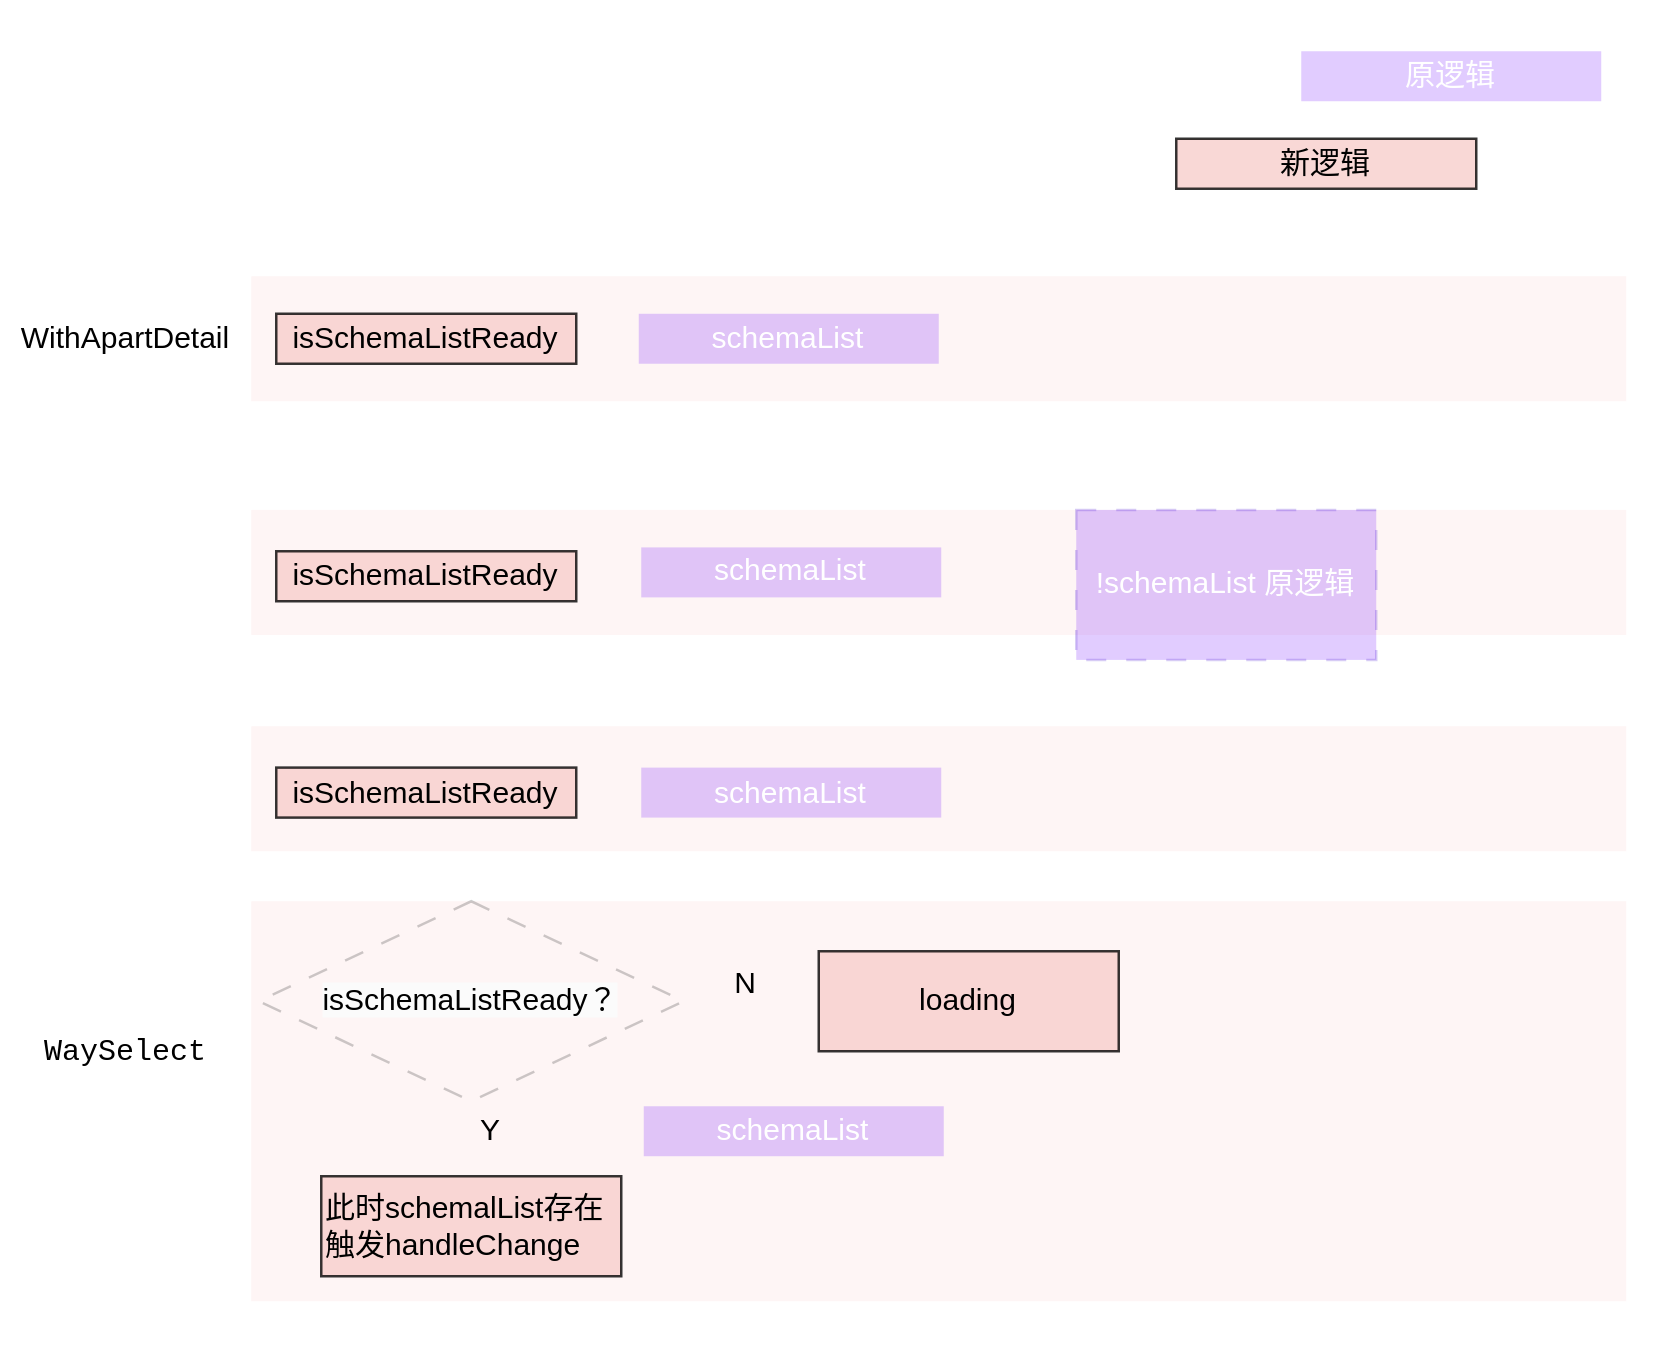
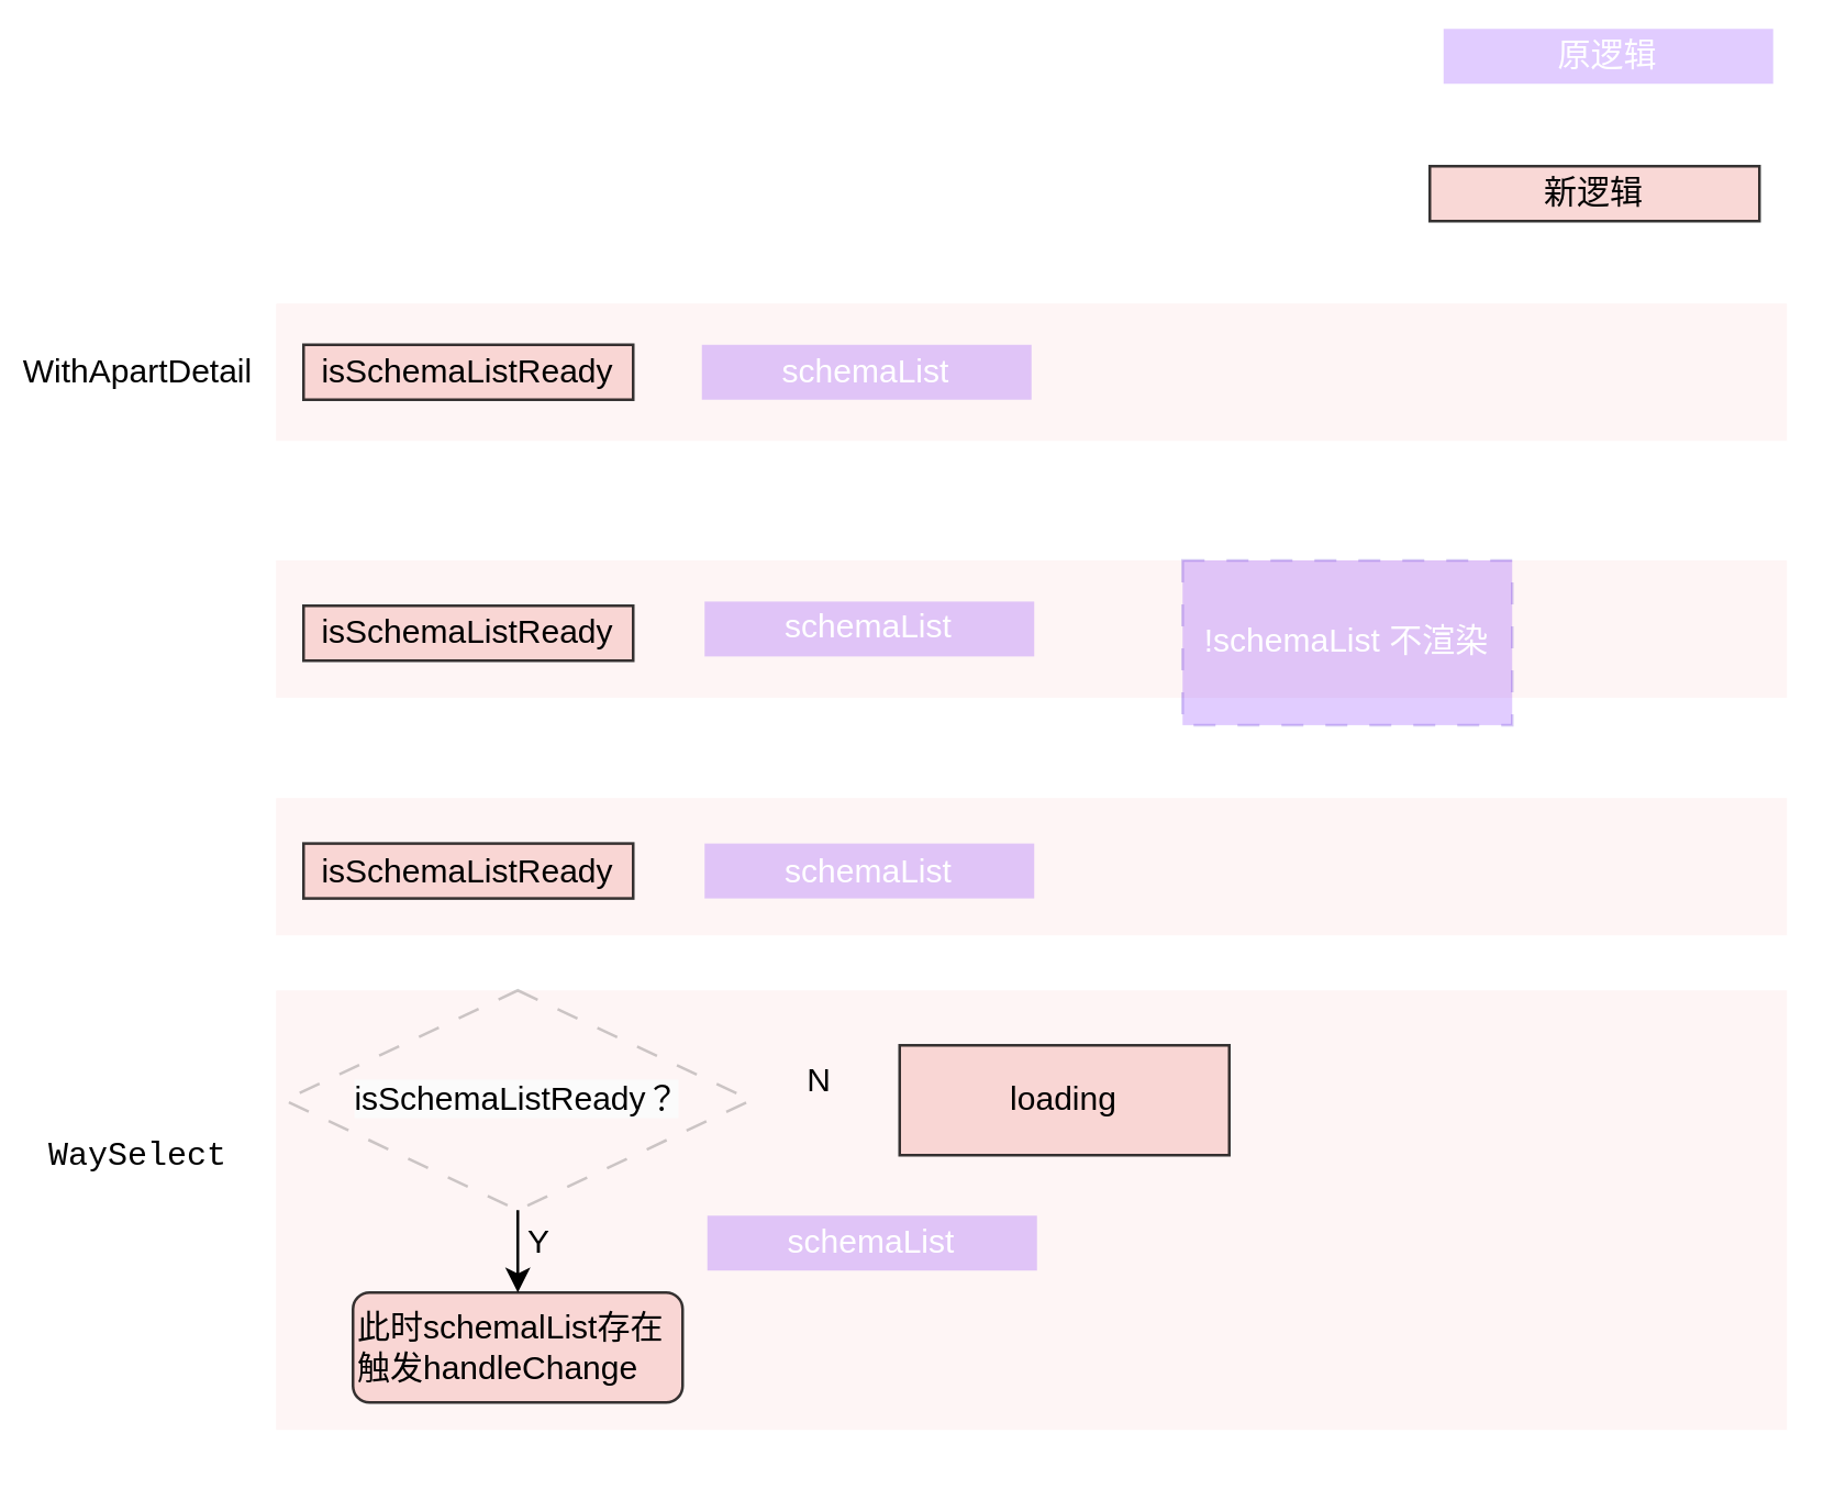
  <mxCell id="0" />
  <mxCell id="1" parent="0" />
  <mxCell id="2" value="" style="rounded=0;whiteSpace=wrap;html=1;fillColor=#f8cecc;strokeColor=none;opacity=20;fillStyle=auto;container=0;" vertex="1" parent="1"><mxGeometry x="100" y="110" width="550" height="50" as="geometry" /></mxCell>
  <mxCell id="3" value="WithApartDetail" style="text;html=1;strokeColor=none;fillColor=none;align=center;verticalAlign=middle;whiteSpace=wrap;rounded=0;" vertex="1" parent="1"><mxGeometry x="20" y="131.54" width="60" height="6.923" as="geometry" /></mxCell>
  <mxCell id="4" value="isSchemaListReady" style="rounded=0;whiteSpace=wrap;html=1;fillStyle=solid;fillColor=#F8CECC;opacity=79;container=0;" vertex="1" parent="1"><mxGeometry x="110" y="125" width="120" height="20" as="geometry" /></mxCell>
  <mxCell id="5" value="" style="rounded=0;whiteSpace=wrap;html=1;fillColor=#f8cecc;strokeColor=none;opacity=20;fillStyle=auto;container=0;" vertex="1" parent="1"><mxGeometry x="100" y="203.46" width="550" height="50" as="geometry" /></mxCell>
  <mxCell id="6" value="isSchemaListReady" style="rounded=0;whiteSpace=wrap;html=1;fillStyle=solid;fillColor=#F8CECC;opacity=79;container=0;" vertex="1" parent="1"><mxGeometry x="110" y="220" width="120" height="20" as="geometry" /></mxCell>
  <mxCell id="7" value="" style="rounded=0;whiteSpace=wrap;html=1;fillColor=#f8cecc;strokeColor=none;opacity=20;fillStyle=auto;container=0;" vertex="1" parent="1"><mxGeometry x="100" y="290" width="550" height="50" as="geometry" /></mxCell>
  <mxCell id="8" value="isSchemaListReady" style="rounded=0;whiteSpace=wrap;html=1;fillStyle=solid;fillColor=#F8CECC;opacity=79;container=0;" vertex="1" parent="1"><mxGeometry x="110" y="306.54" width="120" height="20" as="geometry" /></mxCell>
  <mxCell id="9" value="&lt;p style=&quot;font-family: Menlo, Monaco, &amp;quot;Courier New&amp;quot;, monospace; line-height: 18px;&quot;&gt;WaySelect&lt;/p&gt;" style="text;html=1;strokeColor=none;fillColor=none;align=center;verticalAlign=middle;whiteSpace=wrap;rounded=0;" vertex="1" parent="1"><mxGeometry x="20" y="411.54" width="60" height="16.92" as="geometry" /></mxCell>
  <mxCell id="10" value="" style="rounded=0;whiteSpace=wrap;html=1;fillColor=#f8cecc;strokeColor=none;opacity=20;fillStyle=auto;container=0;" vertex="1" parent="1"><mxGeometry x="100" y="360" width="550" height="160" as="geometry" /></mxCell>
- <mxCell id="11" value="此时schemalList存在触发handleChange" style="rounded=0;whiteSpace=wrap;html=1;fillStyle=solid;fillColor=#F8CECC;opacity=79;container=0;align=left;" vertex="1" parent="1"><mxGeometry x="128" y="470" width="120" height="40" as="geometry" /></mxCell>
+ <mxCell id="11" value="此时schemalList存在触发handleChange" style="whiteSpace=wrap;html=1;fillStyle=solid;fillColor=#F8CECC;opacity=79;container=0;align=left;rounded=1;" vertex="1" parent="1"><mxGeometry x="128" y="470" width="120" height="40" as="geometry" /></mxCell>
  <mxCell id="12" value="&lt;span style=&quot;color: rgb(0, 0, 0); font-family: Helvetica; font-size: 12px; font-style: normal; font-variant-ligatures: normal; font-variant-caps: normal; font-weight: 400; letter-spacing: normal; orphans: 2; text-align: center; text-indent: 0px; text-transform: none; widows: 2; word-spacing: 0px; -webkit-text-stroke-width: 0px; background-color: rgb(251, 251, 251); text-decoration-thickness: initial; text-decoration-style: initial; text-decoration-color: initial; float: none; display: inline !important;&quot;&gt;isSchemaListReady？&lt;/span&gt;" style="rhombus;whiteSpace=wrap;html=1;rounded=0;dashed=1;dashPattern=8 8;labelBackgroundColor=none;fillStyle=auto;strokeColor=default;fontColor=#000000;fillColor=none;opacity=20;" vertex="1" parent="1"><mxGeometry x="103" y="360" width="170" height="80" as="geometry" /></mxCell>
+ <mxCell id="13" value="" style="endArrow=classic;html=1;rounded=0;fontColor=#000000;exitX=0.5;exitY=1;exitDx=0;exitDy=0;" edge="1" parent="1" source="12" target="11"><mxGeometry width="50" height="50" relative="1" as="geometry"><mxPoint x="240" y="430" as="sourcePoint" /><mxPoint x="290" y="380" as="targetPoint" /></mxGeometry></mxCell>
  <mxCell id="14" value="loading" style="rounded=0;whiteSpace=wrap;html=1;fillStyle=solid;fillColor=#F8CECC;opacity=79;container=0;align=center;" vertex="1" parent="1"><mxGeometry x="327" y="380" width="120" height="40" as="geometry" /></mxCell>
  <mxCell id="15" value="N" style="text;html=1;strokeColor=none;fillColor=none;align=center;verticalAlign=middle;whiteSpace=wrap;rounded=0;fontColor=#000000;" vertex="1" parent="1"><mxGeometry x="268" y="378" width="60" height="30" as="geometry" /></mxCell>
  <mxCell id="16" value="Y" style="text;html=1;strokeColor=none;fillColor=none;align=center;verticalAlign=middle;whiteSpace=wrap;rounded=0;fontColor=#000000;" vertex="1" parent="1"><mxGeometry x="166" y="437" width="60" height="30" as="geometry" /></mxCell>
- <mxCell id="17" value="!schemaList 原逻辑" style="rounded=0;whiteSpace=wrap;html=1;dashed=1;dashPattern=8 8;labelBackgroundColor=none;fillStyle=auto;strokeColor=#3700CC;fontColor=#ffffff;fillColor=#6a00ff;opacity=20;" vertex="1" parent="1"><mxGeometry x="430" y="203.46" width="120" height="60" as="geometry" /></mxCell>
+ <mxCell id="17" value="!schemaList 不渲染" style="rounded=0;whiteSpace=wrap;html=1;dashed=1;dashPattern=8 8;labelBackgroundColor=none;fillStyle=auto;strokeColor=#3700CC;fontColor=#ffffff;fillColor=#6a00ff;opacity=20;" vertex="1" parent="1"><mxGeometry x="430" y="203.46" width="120" height="60" as="geometry" /></mxCell>
  <mxCell id="18" value="schemaList" style="rounded=0;whiteSpace=wrap;html=1;fillStyle=solid;fillColor=#6a00ff;opacity=20;container=0;fontColor=#ffffff;strokeColor=none;" vertex="1" parent="1"><mxGeometry x="255" y="125" width="120" height="20" as="geometry" /></mxCell>
  <mxCell id="19" value="schemaList" style="rounded=0;whiteSpace=wrap;html=1;fillStyle=solid;fillColor=#6a00ff;opacity=20;container=0;fontColor=#ffffff;strokeColor=none;" vertex="1" parent="1"><mxGeometry x="256" y="218.46" width="120" height="20" as="geometry" /></mxCell>
  <mxCell id="20" value="schemaList" style="rounded=0;whiteSpace=wrap;html=1;fillStyle=solid;fillColor=#6a00ff;opacity=20;container=0;fontColor=#ffffff;strokeColor=none;" vertex="1" parent="1"><mxGeometry x="256" y="306.54" width="120" height="20" as="geometry" /></mxCell>
  <mxCell id="21" value="schemaList" style="rounded=0;whiteSpace=wrap;html=1;fillStyle=solid;fillColor=#6a00ff;opacity=20;container=0;fontColor=#ffffff;strokeColor=none;" vertex="1" parent="1"><mxGeometry x="257" y="442" width="120" height="20" as="geometry" /></mxCell>
- <mxCell id="22" value="原逻辑" style="rounded=0;whiteSpace=wrap;html=1;fillStyle=solid;fillColor=#6a00ff;opacity=20;container=0;fontColor=#ffffff;strokeColor=none;" vertex="1" parent="1"><mxGeometry x="520" y="20" width="120" height="20" as="geometry" /></mxCell>
- <mxCell id="23" value="新逻辑" style="rounded=0;whiteSpace=wrap;html=1;fillStyle=solid;fillColor=#F8CECC;opacity=79;container=0;" vertex="1" parent="1"><mxGeometry x="470" y="55" width="120" height="20" as="geometry" /></mxCell>
+ <mxCell id="22" value="原逻辑" style="rounded=0;whiteSpace=wrap;html=1;fillStyle=solid;fillColor=#6a00ff;opacity=20;container=0;fontColor=#ffffff;strokeColor=none;" vertex="1" parent="1"><mxGeometry x="525" y="10" width="120" height="20" as="geometry" /></mxCell>
+ <mxCell id="23" value="新逻辑" style="rounded=0;whiteSpace=wrap;html=1;fillStyle=solid;fillColor=#F8CECC;opacity=79;container=0;" vertex="1" parent="1"><mxGeometry x="520" y="60" width="120" height="20" as="geometry" /></mxCell>
